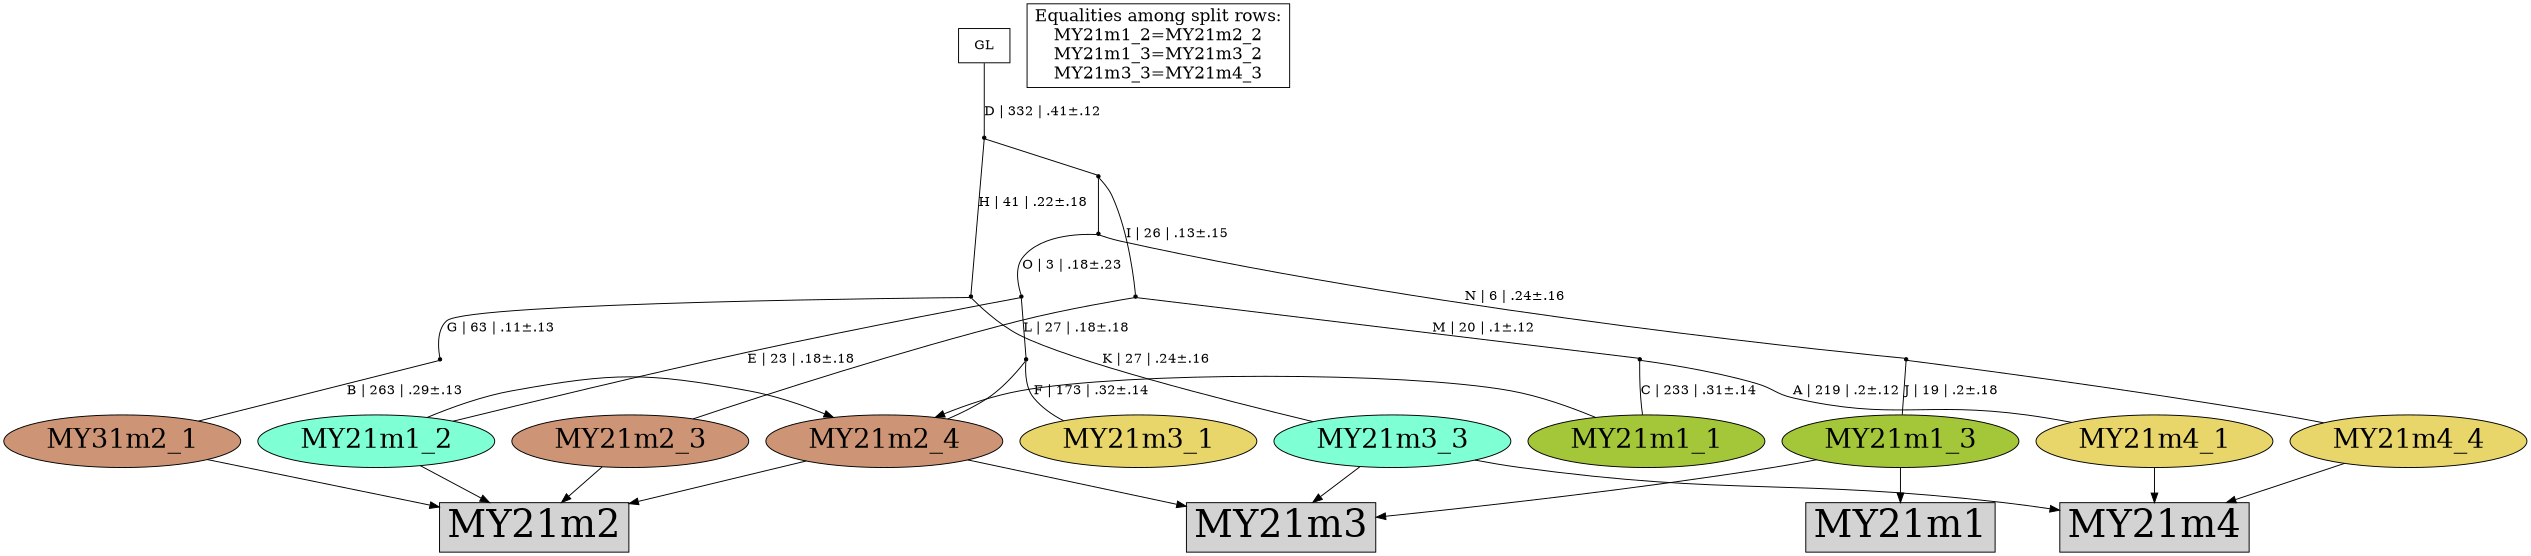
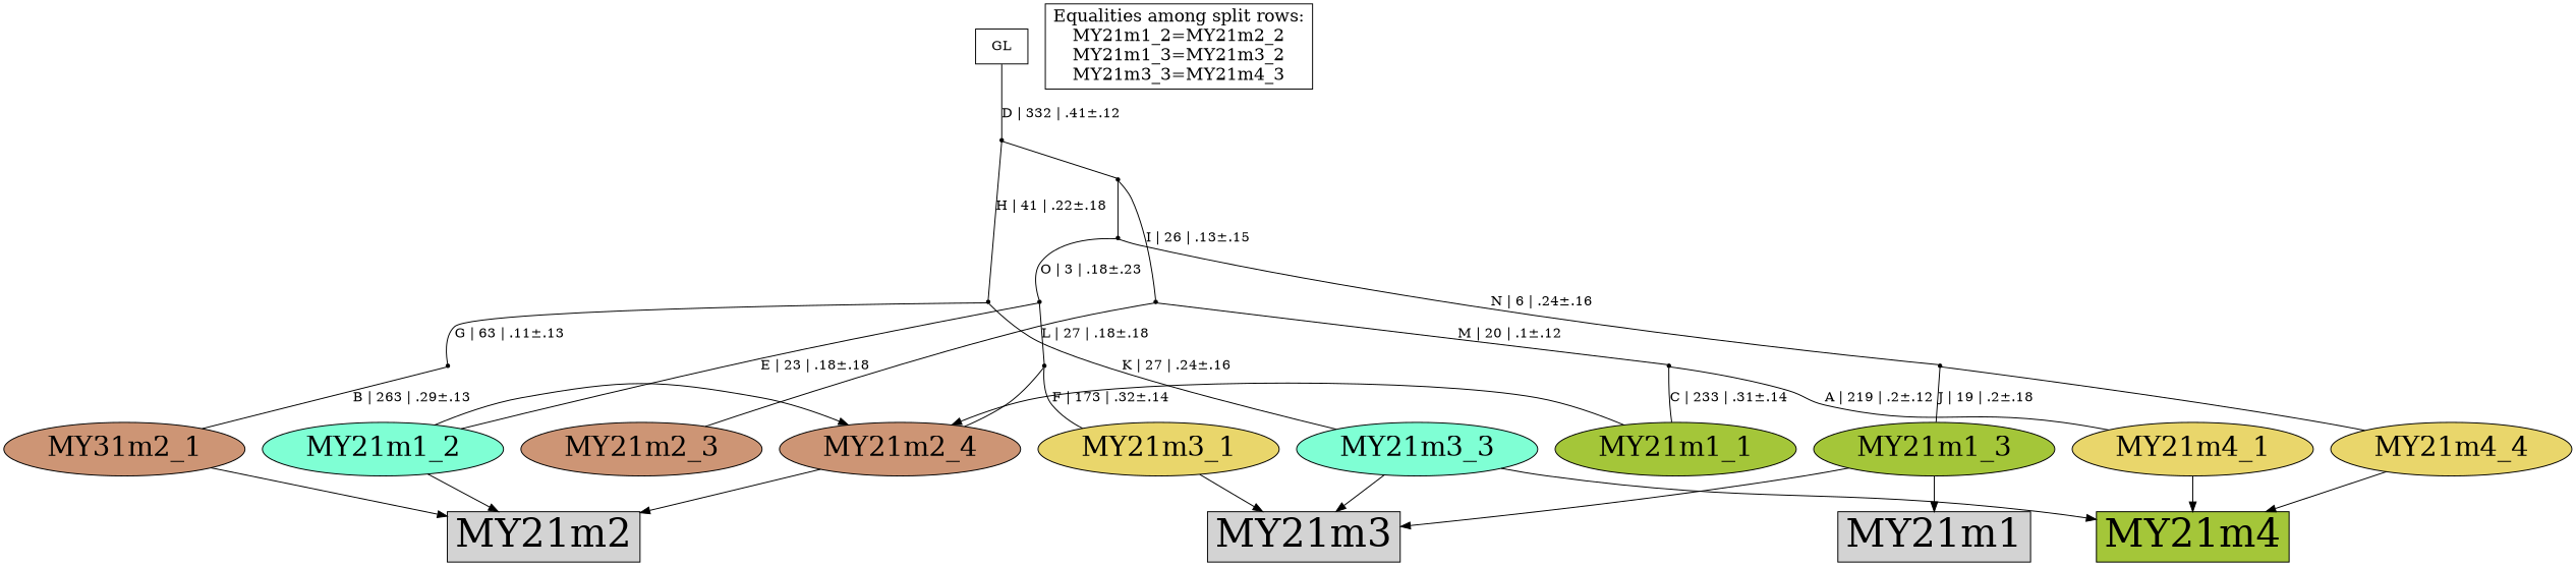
  digraph {
    node [fillcolor=black shape=oval style=filled]
    edge [arrowhead=none]
    n1 [fillcolor="#a4c639" fontsize=28 label=MY21m1_1]
    n2 [fillcolor="#7fffd4" fontsize=28 label=MY21m1_2]
    n3 [fillcolor="#a4c639" fontsize=28 label=MY21m1_3]
    n4 [fillcolor="#cd9575" fontsize=28 label=MY31m2_1]
    n5 [fillcolor="#cd9575" fontsize=28 label=MY21m2_3]
    n6 [fillcolor="#cd9575" fontsize=28 label=MY21m2_4]
    n7 [fillcolor="#e9d66b" fontsize=28 label=MY21m3_1]
    n8 [fillcolor="#7fffd4" fontsize=28 label=MY21m3_3]
    n9 [fillcolor="#e9d66b" fontsize=28 label=MY21m4_1]
    n10 [fillcolor="#e9d66b" fontsize=28 label=MY21m4_4]
    n11 [fontsize=40 label=MY21m2 shape=box fillcolor=""]
    n12 [fontsize=40 label=MY21m1 shape=box fillcolor=""]
    n13 [fontsize=40 label=MY21m3 shape=box fillcolor=""]
-   n14 [fontsize=40 label=MY21m4 shape=box fillcolor=""]
+   n14 [fontsize=40 label=MY21m4 shape=box fillcolor="#a4c639"]
    n15 [fontsize=18 label="Equalities among split rows:\nMY21m1_2=MY21m2_2\nMY21m1_3=MY21m3_2\nMY21m3_3=MY21m4_3\n" shape=box fillcolor="" style=""]
    Int1 [shape=point]
    Int2 [shape=point]
    Int3 [shape=point]
    Int4 [shape=point]
    Int5 [shape=point]
    Int6 [shape=point]
    Int7 [shape=point]
    Int8 [shape=point]
    Int9 [shape=point]
    Int10 [shape=point]
    n26 [fillcolor=white label=GL shape=box]
    subgraph sub_1 {
      rank=same
      n1
      n2
      n3
      n4
      n5
      n6
      n7
      n8
      n9
      n10
    }
    n1 -> n6 [arrowhead=normal]
    n2 -> n6 [arrowhead=normal]
    n2 -> n11 [arrowhead=normal]
    n3 -> n12 [arrowhead=normal]
    n3 -> n13 [arrowhead=normal]
    n4 -> n11 [arrowhead=normal]
-   n5 -> n11 [arrowhead=normal]
    n6 -> n11 [arrowhead=normal]
-   n6 -> n13 [arrowhead=normal]
+   n7 -> n13 [arrowhead=normal]
    n8 -> n13 [arrowhead=normal]
    n8 -> n14 [arrowhead=normal]
    n9 -> n14 [arrowhead=normal]
    n10 -> n14 [arrowhead=normal]
    Int1 -> n6
    Int1 -> n7 [label="F | 173 | .32±.14"]
    Int2 -> n4 [label="B | 263 | .29±.13"]
    Int3 -> n1 [label="C | 233 | .31±.14"]
    Int3 -> n9 [label="A | 219 | .2±.12"]
    Int4 -> n8 [label="K | 27 | .24±.16"]
    Int4 -> Int2 [label="G | 63 | .11±.13"]
    Int5 -> n5
    Int5 -> Int3 [label="M | 20 | .1±.12"]
    Int6 -> n3 [label="J | 19 | .2±.18"]
    Int6 -> n10
    Int7 -> n2 [label="E | 23 | .18±.18"]
    Int7 -> Int1 [label="L | 27 | .18±.18"]
    Int8 -> Int6 [label="N | 6 | .24±.16"]
    Int8 -> Int7 [label="O | 3 | .18±.23"]
    Int9 -> Int5 [label="I | 26 | .13±.15"]
    Int9 -> Int8
    Int10 -> Int4 [label="H | 41 | .22±.18"]
    Int10 -> Int9
    n26 -> Int10 [label="D | 332 | .41±.12"]
  }
